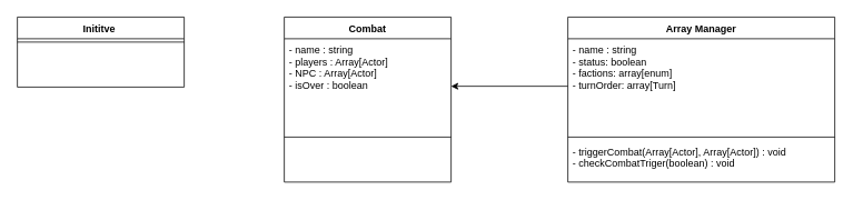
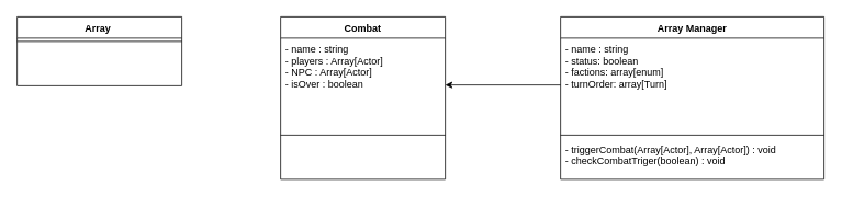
  <mxCell id="0" />
  <mxCell id="1" parent="0" />
  <mxCell id="2" value="Array Manager" style="swimlane;fontStyle=1;align=center;verticalAlign=top;childLayout=stackLayout;horizontal=1;startSize=26;horizontalStack=0;resizeParent=1;resizeParentMax=0;resizeLast=0;collapsible=1;marginBottom=0;" vertex="1" parent="1"><mxGeometry x="680" y="20" width="320" height="198" as="geometry" /></mxCell>
  <mxCell id="3" value="- name : string&#10;- status: boolean&#10;- factions: array[enum]&#10;- turnOrder: array[Turn]&#10;&#10; " style="text;strokeColor=none;fillColor=none;align=left;verticalAlign=top;spacingLeft=4;spacingRight=4;overflow=hidden;rotatable=0;points=[[0,0.5],[1,0.5]];portConstraint=eastwest;" vertex="1" parent="2"><mxGeometry y="26" width="320" height="114" as="geometry" /></mxCell>
  <mxCell id="4" value="" style="line;strokeWidth=1;fillColor=none;align=left;verticalAlign=middle;spacingTop=-1;spacingLeft=3;spacingRight=3;rotatable=0;labelPosition=right;points=[];portConstraint=eastwest;" vertex="1" parent="2"><mxGeometry y="140" width="320" height="8" as="geometry" /></mxCell>
  <mxCell id="5" value="- triggerCombat(Array[Actor], Array[Actor]) : void&#10;- checkCombatTriger(boolean) : void&#10;" style="text;strokeColor=none;fillColor=none;align=left;verticalAlign=top;spacingLeft=4;spacingRight=4;overflow=hidden;rotatable=0;points=[[0,0.5],[1,0.5]];portConstraint=eastwest;" vertex="1" parent="2"><mxGeometry y="148" width="320" height="50" as="geometry" /></mxCell>
  <mxCell id="6" value="Combat" style="swimlane;fontStyle=1;align=center;verticalAlign=top;childLayout=stackLayout;horizontal=1;startSize=26;horizontalStack=0;resizeParent=1;resizeParentMax=0;resizeLast=0;collapsible=1;marginBottom=0;" vertex="1" parent="1"><mxGeometry x="340" y="20" width="200" height="198" as="geometry" /></mxCell>
  <mxCell id="7" value="- name : string&#10;- players : Array[Actor]&#10;- NPC : Array[Actor]&#10;- isOver : boolean&#10;&#10;&#10;" style="text;strokeColor=none;fillColor=none;align=left;verticalAlign=top;spacingLeft=4;spacingRight=4;overflow=hidden;rotatable=0;points=[[0,0.5],[1,0.5]];portConstraint=eastwest;" vertex="1" parent="6"><mxGeometry y="26" width="200" height="114" as="geometry" /></mxCell>
  <mxCell id="8" value="" style="line;strokeWidth=1;fillColor=none;align=left;verticalAlign=middle;spacingTop=-1;spacingLeft=3;spacingRight=3;rotatable=0;labelPosition=right;points=[];portConstraint=eastwest;" vertex="1" parent="6"><mxGeometry y="140" width="200" height="8" as="geometry" /></mxCell>
  <mxCell id="9" value=" &#10;" style="text;strokeColor=none;fillColor=none;align=left;verticalAlign=top;spacingLeft=4;spacingRight=4;overflow=hidden;rotatable=0;points=[[0,0.5],[1,0.5]];portConstraint=eastwest;" vertex="1" parent="6"><mxGeometry y="148" width="200" height="50" as="geometry" /></mxCell>
  <mxCell id="10" style="edgeStyle=orthogonalEdgeStyle;rounded=0;orthogonalLoop=1;jettySize=auto;html=1;" edge="1" parent="1" source="3" target="7"><mxGeometry relative="1" as="geometry" /></mxCell>
- <mxCell id="11" value="Inititve " style="swimlane;fontStyle=1;align=center;verticalAlign=top;childLayout=stackLayout;horizontal=1;startSize=26;horizontalStack=0;resizeParent=1;resizeParentMax=0;resizeLast=0;collapsible=1;marginBottom=0;" vertex="1" parent="1"><mxGeometry x="20" y="20" width="200" height="84" as="geometry" /></mxCell>
+ <mxCell id="11" value="Array " style="swimlane;fontStyle=1;align=center;verticalAlign=top;childLayout=stackLayout;horizontal=1;startSize=26;horizontalStack=0;resizeParent=1;resizeParentMax=0;resizeLast=0;collapsible=1;marginBottom=0;" vertex="1" parent="1"><mxGeometry x="20" y="20" width="200" height="84" as="geometry" /></mxCell>
  <mxCell id="12" value="" style="line;strokeWidth=1;fillColor=none;align=left;verticalAlign=middle;spacingTop=-1;spacingLeft=3;spacingRight=3;rotatable=0;labelPosition=right;points=[];portConstraint=eastwest;" vertex="1" parent="11"><mxGeometry y="26" width="200" height="8" as="geometry" /></mxCell>
  <mxCell id="13" value=" &#10;" style="text;strokeColor=none;fillColor=none;align=left;verticalAlign=top;spacingLeft=4;spacingRight=4;overflow=hidden;rotatable=0;points=[[0,0.5],[1,0.5]];portConstraint=eastwest;" vertex="1" parent="11"><mxGeometry y="34" width="200" height="50" as="geometry" /></mxCell>
